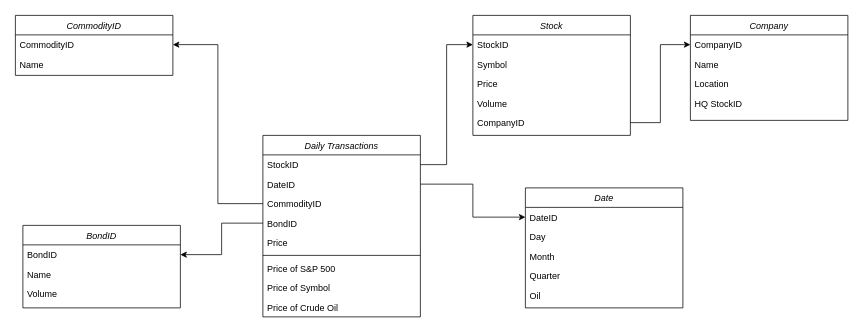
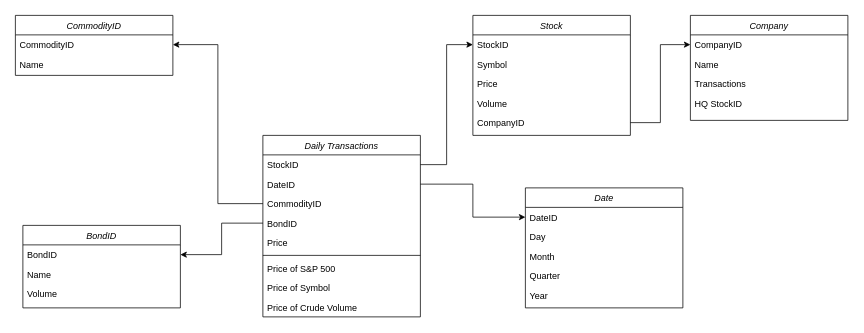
  <mxCell id="0" />
  <mxCell id="1" parent="0" />
  <mxCell id="2" value="Daily Transactions" style="swimlane;fontStyle=2;align=center;verticalAlign=top;childLayout=stackLayout;horizontal=1;startSize=26;horizontalStack=0;resizeParent=1;resizeLast=0;collapsible=1;marginBottom=0;rounded=0;shadow=0;strokeWidth=1;" parent="1" vertex="1"><mxGeometry x="350" y="180" width="210" height="242" as="geometry"><mxRectangle x="230" y="140" width="160" height="26" as="alternateBounds" /></mxGeometry></mxCell>
  <mxCell id="3" value="StockID   " style="text;align=left;verticalAlign=top;spacingLeft=4;spacingRight=4;overflow=hidden;rotatable=0;points=[[0,0.5],[1,0.5]];portConstraint=eastwest;" parent="2" vertex="1"><mxGeometry y="26" width="210" height="26" as="geometry" /></mxCell>
  <mxCell id="4" value="DateID" style="text;align=left;verticalAlign=top;spacingLeft=4;spacingRight=4;overflow=hidden;rotatable=0;points=[[0,0.5],[1,0.5]];portConstraint=eastwest;rounded=0;shadow=0;html=0;" parent="2" vertex="1"><mxGeometry y="52" width="210" height="26" as="geometry" /></mxCell>
  <mxCell id="5" value="CommodityID" style="text;align=left;verticalAlign=top;spacingLeft=4;spacingRight=4;overflow=hidden;rotatable=0;points=[[0,0.5],[1,0.5]];portConstraint=eastwest;rounded=0;shadow=0;html=0;" vertex="1" parent="2"><mxGeometry y="78" width="210" height="26" as="geometry" /></mxCell>
  <mxCell id="6" value="BondID" style="text;align=left;verticalAlign=top;spacingLeft=4;spacingRight=4;overflow=hidden;rotatable=0;points=[[0,0.5],[1,0.5]];portConstraint=eastwest;rounded=0;shadow=0;html=0;" parent="2" vertex="1"><mxGeometry y="104" width="210" height="26" as="geometry" /></mxCell>
  <mxCell id="7" value="Price" style="text;align=left;verticalAlign=top;spacingLeft=4;spacingRight=4;overflow=hidden;rotatable=0;points=[[0,0.5],[1,0.5]];portConstraint=eastwest;rounded=0;shadow=0;html=0;" vertex="1" parent="2"><mxGeometry y="130" width="210" height="26" as="geometry" /></mxCell>
  <mxCell id="8" value="" style="line;html=1;strokeWidth=1;align=left;verticalAlign=middle;spacingTop=-1;spacingLeft=3;spacingRight=3;rotatable=0;labelPosition=right;points=[];portConstraint=eastwest;" parent="2" vertex="1"><mxGeometry y="156" width="210" height="8" as="geometry" /></mxCell>
  <mxCell id="9" value="Price of S&amp;P 500" style="text;align=left;verticalAlign=top;spacingLeft=4;spacingRight=4;overflow=hidden;rotatable=0;points=[[0,0.5],[1,0.5]];portConstraint=eastwest;" parent="2" vertex="1"><mxGeometry y="164" width="210" height="26" as="geometry" /></mxCell>
  <mxCell id="10" value="Price of Symbol" style="text;align=left;verticalAlign=top;spacingLeft=4;spacingRight=4;overflow=hidden;rotatable=0;points=[[0,0.5],[1,0.5]];portConstraint=eastwest;" vertex="1" parent="2"><mxGeometry y="190" width="210" height="26" as="geometry" /></mxCell>
- <mxCell id="11" value="Price of Crude Oil" style="text;align=left;verticalAlign=top;spacingLeft=4;spacingRight=4;overflow=hidden;rotatable=0;points=[[0,0.5],[1,0.5]];portConstraint=eastwest;" vertex="1" parent="2"><mxGeometry y="216" width="210" height="26" as="geometry" /></mxCell>
+ <mxCell id="11" value="Price of Crude Volume" style="text;align=left;verticalAlign=top;spacingLeft=4;spacingRight=4;overflow=hidden;rotatable=0;points=[[0,0.5],[1,0.5]];portConstraint=eastwest;" vertex="1" parent="2"><mxGeometry y="216" width="210" height="26" as="geometry" /></mxCell>
  <mxCell id="12" value="Stock" style="swimlane;fontStyle=2;align=center;verticalAlign=top;childLayout=stackLayout;horizontal=1;startSize=26;horizontalStack=0;resizeParent=1;resizeLast=0;collapsible=1;marginBottom=0;rounded=0;shadow=0;strokeWidth=1;" vertex="1" parent="1"><mxGeometry x="630" y="20" width="210" height="160" as="geometry"><mxRectangle x="230" y="140" width="160" height="26" as="alternateBounds" /></mxGeometry></mxCell>
  <mxCell id="13" value="StockID   " style="text;align=left;verticalAlign=top;spacingLeft=4;spacingRight=4;overflow=hidden;rotatable=0;points=[[0,0.5],[1,0.5]];portConstraint=eastwest;" vertex="1" parent="12"><mxGeometry y="26" width="210" height="26" as="geometry" /></mxCell>
  <mxCell id="14" value="Symbol" style="text;align=left;verticalAlign=top;spacingLeft=4;spacingRight=4;overflow=hidden;rotatable=0;points=[[0,0.5],[1,0.5]];portConstraint=eastwest;rounded=0;shadow=0;html=0;" vertex="1" parent="12"><mxGeometry y="52" width="210" height="26" as="geometry" /></mxCell>
  <mxCell id="15" value="Price" style="text;align=left;verticalAlign=top;spacingLeft=4;spacingRight=4;overflow=hidden;rotatable=0;points=[[0,0.5],[1,0.5]];portConstraint=eastwest;rounded=0;shadow=0;html=0;" vertex="1" parent="12"><mxGeometry y="78" width="210" height="26" as="geometry" /></mxCell>
  <mxCell id="16" value="Volume" style="text;align=left;verticalAlign=top;spacingLeft=4;spacingRight=4;overflow=hidden;rotatable=0;points=[[0,0.5],[1,0.5]];portConstraint=eastwest;rounded=0;shadow=0;html=0;" vertex="1" parent="12"><mxGeometry y="104" width="210" height="26" as="geometry" /></mxCell>
  <mxCell id="17" value="CompanyID" style="text;align=left;verticalAlign=top;spacingLeft=4;spacingRight=4;overflow=hidden;rotatable=0;points=[[0,0.5],[1,0.5]];portConstraint=eastwest;rounded=0;shadow=0;html=0;" vertex="1" parent="12"><mxGeometry y="130" width="210" height="26" as="geometry" /></mxCell>
  <mxCell id="18" value="Company" style="swimlane;fontStyle=2;align=center;verticalAlign=top;childLayout=stackLayout;horizontal=1;startSize=26;horizontalStack=0;resizeParent=1;resizeLast=0;collapsible=1;marginBottom=0;rounded=0;shadow=0;strokeWidth=1;" vertex="1" parent="1"><mxGeometry x="920" y="20" width="210" height="140" as="geometry"><mxRectangle x="230" y="140" width="160" height="26" as="alternateBounds" /></mxGeometry></mxCell>
  <mxCell id="19" value="CompanyID" style="text;align=left;verticalAlign=top;spacingLeft=4;spacingRight=4;overflow=hidden;rotatable=0;points=[[0,0.5],[1,0.5]];portConstraint=eastwest;" vertex="1" parent="18"><mxGeometry y="26" width="210" height="26" as="geometry" /></mxCell>
  <mxCell id="20" value="Name" style="text;align=left;verticalAlign=top;spacingLeft=4;spacingRight=4;overflow=hidden;rotatable=0;points=[[0,0.5],[1,0.5]];portConstraint=eastwest;rounded=0;shadow=0;html=0;" vertex="1" parent="18"><mxGeometry y="52" width="210" height="26" as="geometry" /></mxCell>
- <mxCell id="21" value="Location" style="text;align=left;verticalAlign=top;spacingLeft=4;spacingRight=4;overflow=hidden;rotatable=0;points=[[0,0.5],[1,0.5]];portConstraint=eastwest;rounded=0;shadow=0;html=0;" vertex="1" parent="18"><mxGeometry y="78" width="210" height="26" as="geometry" /></mxCell>
+ <mxCell id="21" value="Transactions" style="text;align=left;verticalAlign=top;spacingLeft=4;spacingRight=4;overflow=hidden;rotatable=0;points=[[0,0.5],[1,0.5]];portConstraint=eastwest;rounded=0;shadow=0;html=0;" vertex="1" parent="18"><mxGeometry y="78" width="210" height="26" as="geometry" /></mxCell>
  <mxCell id="22" value="HQ StockID" style="text;align=left;verticalAlign=top;spacingLeft=4;spacingRight=4;overflow=hidden;rotatable=0;points=[[0,0.5],[1,0.5]];portConstraint=eastwest;rounded=0;shadow=0;html=0;" vertex="1" parent="18"><mxGeometry y="104" width="210" height="26" as="geometry" /></mxCell>
  <mxCell id="23" style="edgeStyle=orthogonalEdgeStyle;rounded=0;orthogonalLoop=1;jettySize=auto;html=1;entryX=0;entryY=0.5;entryDx=0;entryDy=0;" edge="1" parent="1" source="17" target="19"><mxGeometry relative="1" as="geometry" /></mxCell>
  <mxCell id="24" style="edgeStyle=orthogonalEdgeStyle;rounded=0;orthogonalLoop=1;jettySize=auto;html=1;entryX=0;entryY=0.5;entryDx=0;entryDy=0;" edge="1" parent="1" source="3" target="13"><mxGeometry relative="1" as="geometry" /></mxCell>
  <mxCell id="25" value="Date" style="swimlane;fontStyle=2;align=center;verticalAlign=top;childLayout=stackLayout;horizontal=1;startSize=26;horizontalStack=0;resizeParent=1;resizeLast=0;collapsible=1;marginBottom=0;rounded=0;shadow=0;strokeWidth=1;" vertex="1" parent="1"><mxGeometry x="700" y="250" width="210" height="160" as="geometry"><mxRectangle x="230" y="140" width="160" height="26" as="alternateBounds" /></mxGeometry></mxCell>
  <mxCell id="26" value="DateID" style="text;align=left;verticalAlign=top;spacingLeft=4;spacingRight=4;overflow=hidden;rotatable=0;points=[[0,0.5],[1,0.5]];portConstraint=eastwest;" vertex="1" parent="25"><mxGeometry y="26" width="210" height="26" as="geometry" /></mxCell>
  <mxCell id="27" value="Day" style="text;align=left;verticalAlign=top;spacingLeft=4;spacingRight=4;overflow=hidden;rotatable=0;points=[[0,0.5],[1,0.5]];portConstraint=eastwest;rounded=0;shadow=0;html=0;" vertex="1" parent="25"><mxGeometry y="52" width="210" height="26" as="geometry" /></mxCell>
  <mxCell id="28" value="Month" style="text;align=left;verticalAlign=top;spacingLeft=4;spacingRight=4;overflow=hidden;rotatable=0;points=[[0,0.5],[1,0.5]];portConstraint=eastwest;rounded=0;shadow=0;html=0;" vertex="1" parent="25"><mxGeometry y="78" width="210" height="26" as="geometry" /></mxCell>
  <mxCell id="29" value="Quarter" style="text;align=left;verticalAlign=top;spacingLeft=4;spacingRight=4;overflow=hidden;rotatable=0;points=[[0,0.5],[1,0.5]];portConstraint=eastwest;rounded=0;shadow=0;html=0;" vertex="1" parent="25"><mxGeometry y="104" width="210" height="26" as="geometry" /></mxCell>
- <mxCell id="30" value="Oil" style="text;align=left;verticalAlign=top;spacingLeft=4;spacingRight=4;overflow=hidden;rotatable=0;points=[[0,0.5],[1,0.5]];portConstraint=eastwest;rounded=0;shadow=0;html=0;" vertex="1" parent="25"><mxGeometry y="130" width="210" height="26" as="geometry" /></mxCell>
+ <mxCell id="30" value="Year" style="text;align=left;verticalAlign=top;spacingLeft=4;spacingRight=4;overflow=hidden;rotatable=0;points=[[0,0.5],[1,0.5]];portConstraint=eastwest;rounded=0;shadow=0;html=0;" vertex="1" parent="25"><mxGeometry y="130" width="210" height="26" as="geometry" /></mxCell>
  <mxCell id="31" style="edgeStyle=orthogonalEdgeStyle;rounded=0;orthogonalLoop=1;jettySize=auto;html=1;entryX=0;entryY=0.5;entryDx=0;entryDy=0;" edge="1" parent="1" source="4" target="26"><mxGeometry relative="1" as="geometry" /></mxCell>
  <mxCell id="32" value="CommodityID" style="swimlane;fontStyle=2;align=center;verticalAlign=top;childLayout=stackLayout;horizontal=1;startSize=26;horizontalStack=0;resizeParent=1;resizeLast=0;collapsible=1;marginBottom=0;rounded=0;shadow=0;strokeWidth=1;" vertex="1" parent="1"><mxGeometry x="20" y="20" width="210" height="80" as="geometry"><mxRectangle x="230" y="140" width="160" height="26" as="alternateBounds" /></mxGeometry></mxCell>
  <mxCell id="33" value="CommodityID" style="text;align=left;verticalAlign=top;spacingLeft=4;spacingRight=4;overflow=hidden;rotatable=0;points=[[0,0.5],[1,0.5]];portConstraint=eastwest;" vertex="1" parent="32"><mxGeometry y="26" width="210" height="26" as="geometry" /></mxCell>
  <mxCell id="34" value="Name " style="text;align=left;verticalAlign=top;spacingLeft=4;spacingRight=4;overflow=hidden;rotatable=0;points=[[0,0.5],[1,0.5]];portConstraint=eastwest;rounded=0;shadow=0;html=0;" vertex="1" parent="32"><mxGeometry y="52" width="210" height="26" as="geometry" /></mxCell>
  <mxCell id="35" value="BondID" style="swimlane;fontStyle=2;align=center;verticalAlign=top;childLayout=stackLayout;horizontal=1;startSize=26;horizontalStack=0;resizeParent=1;resizeLast=0;collapsible=1;marginBottom=0;rounded=0;shadow=0;strokeWidth=1;" vertex="1" parent="1"><mxGeometry x="30" y="300" width="210" height="110" as="geometry"><mxRectangle x="230" y="140" width="160" height="26" as="alternateBounds" /></mxGeometry></mxCell>
  <mxCell id="36" value="BondID" style="text;align=left;verticalAlign=top;spacingLeft=4;spacingRight=4;overflow=hidden;rotatable=0;points=[[0,0.5],[1,0.5]];portConstraint=eastwest;" vertex="1" parent="35"><mxGeometry y="26" width="210" height="26" as="geometry" /></mxCell>
  <mxCell id="37" value="Name" style="text;align=left;verticalAlign=top;spacingLeft=4;spacingRight=4;overflow=hidden;rotatable=0;points=[[0,0.5],[1,0.5]];portConstraint=eastwest;rounded=0;shadow=0;html=0;" vertex="1" parent="35"><mxGeometry y="52" width="210" height="26" as="geometry" /></mxCell>
  <mxCell id="38" value="Volume" style="text;align=left;verticalAlign=top;spacingLeft=4;spacingRight=4;overflow=hidden;rotatable=0;points=[[0,0.5],[1,0.5]];portConstraint=eastwest;rounded=0;shadow=0;html=0;" vertex="1" parent="35"><mxGeometry y="78" width="210" height="26" as="geometry" /></mxCell>
  <mxCell id="39" style="edgeStyle=orthogonalEdgeStyle;rounded=0;orthogonalLoop=1;jettySize=auto;html=1;entryX=1;entryY=0.5;entryDx=0;entryDy=0;" edge="1" parent="1" source="5" target="33"><mxGeometry relative="1" as="geometry" /></mxCell>
  <mxCell id="40" style="edgeStyle=orthogonalEdgeStyle;rounded=0;orthogonalLoop=1;jettySize=auto;html=1;" edge="1" parent="1" source="6" target="36"><mxGeometry relative="1" as="geometry"><mxPoint x="250" y="340" as="targetPoint" /></mxGeometry></mxCell>
